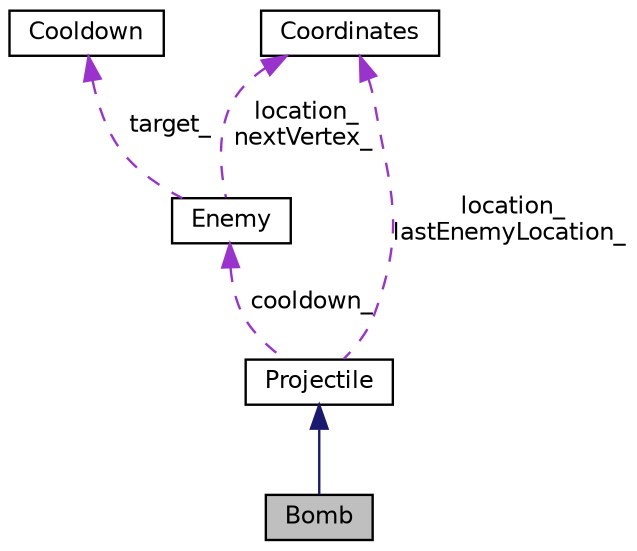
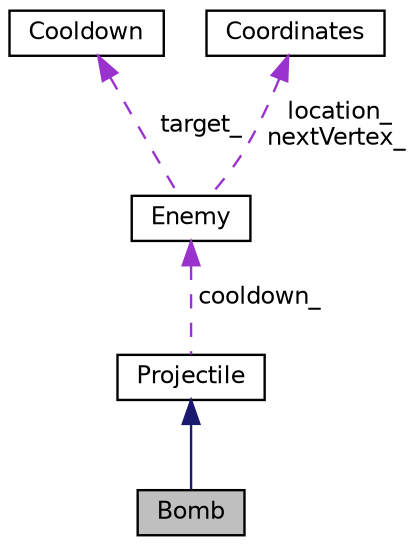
  digraph {
    node [color=black fillcolor=white fontname=Helvetica fontsize=10 shape=record style=filled]
    edge [color=darkorchid3 dir=back fontname=Helvetica fontsize=10 labelfontname=Helvetica labelfontsize=10 style=dashed]
    n1 [fillcolor=grey75 fontcolor=black height=0.2 label=Bomb width=0.4]
    n2 [height=0.2 label=Projectile width=0.4]
    n3 [height=0.2 label=Enemy width=0.4]
    n4 [height=0.2 label=Cooldown width=0.4]
    n5 [height=0.2 label=Coordinates width=0.4]
    n2 -> n1 [color=midnightblue style=solid]
    n3 -> n2 [label=" cooldown_"]
    n4 -> n3 [label=" target_"]
-   n5 -> n2 [label=" location_\nlastEnemyLocation_"]
    n5 -> n3 [label=" location_\nnextVertex_"]
  }
